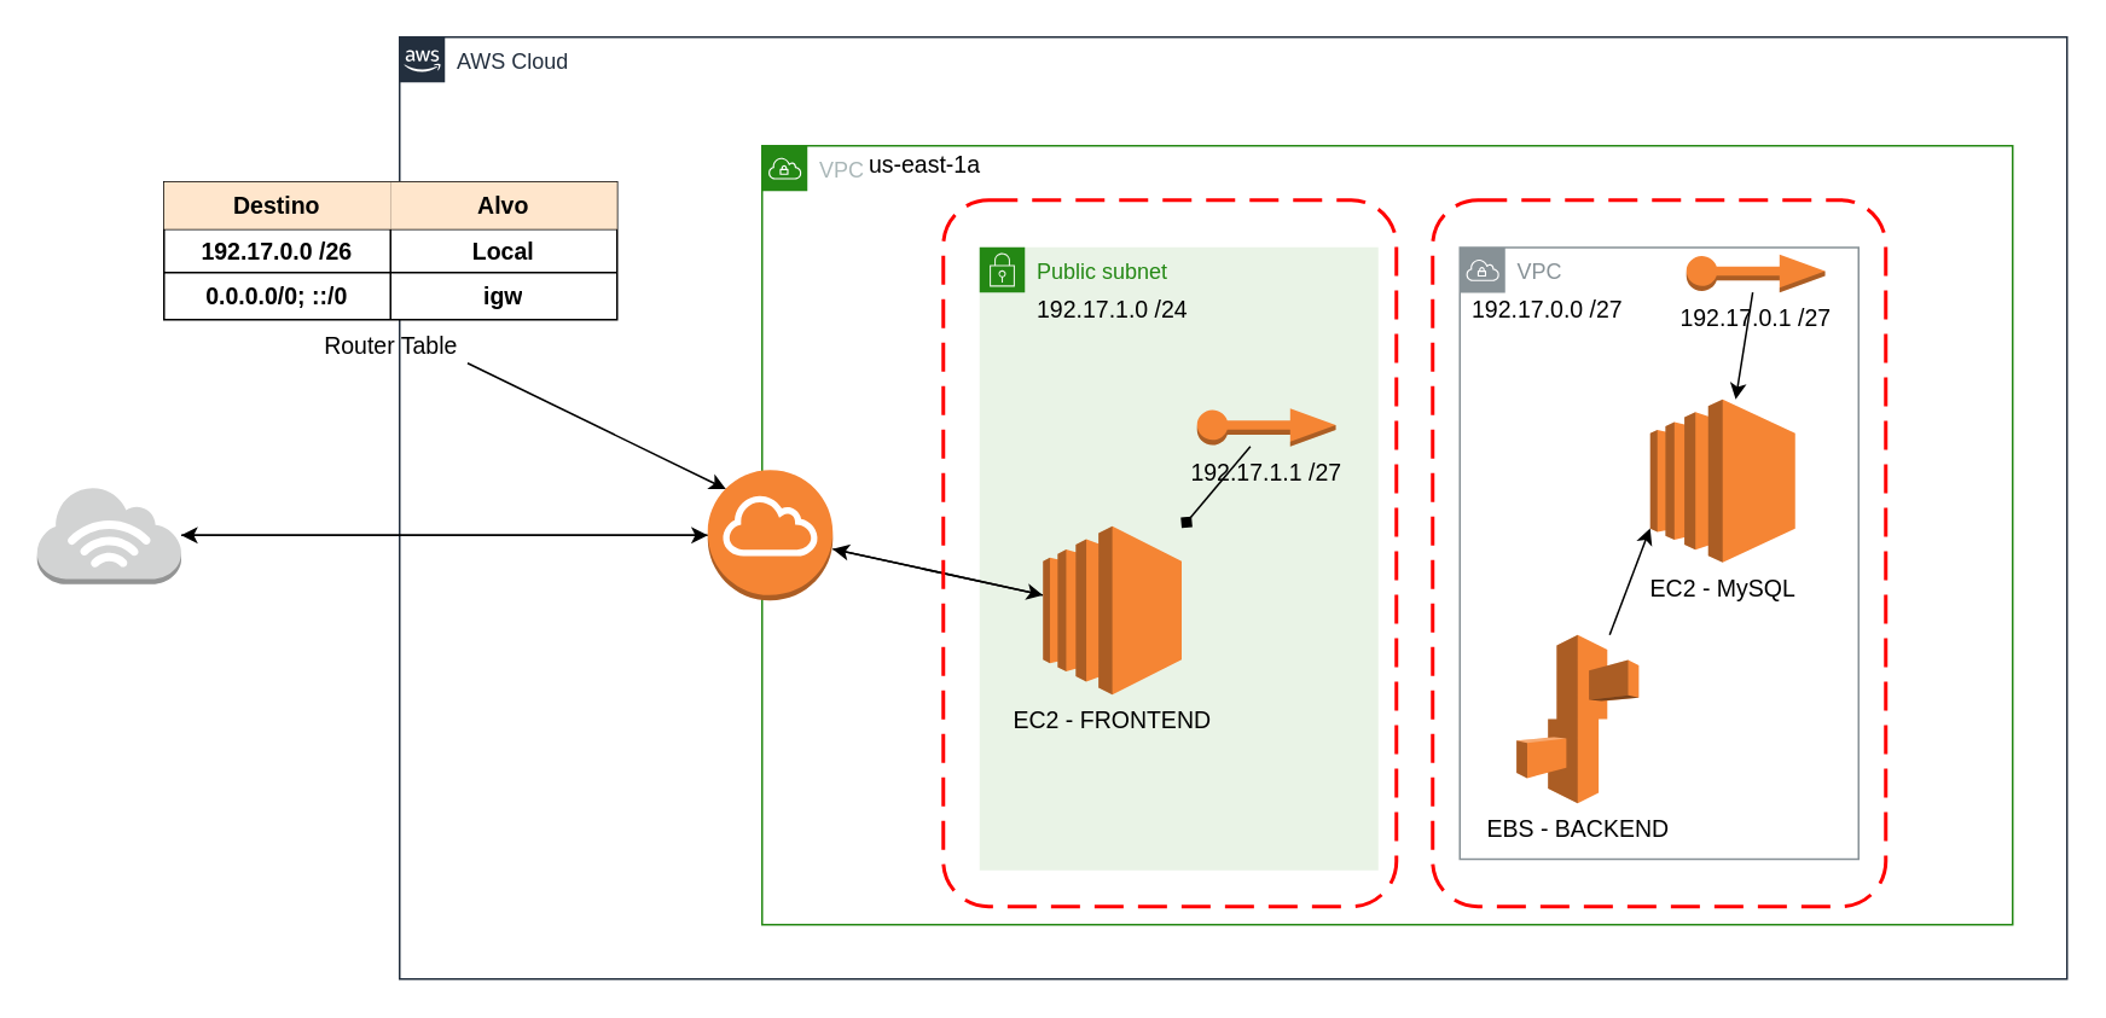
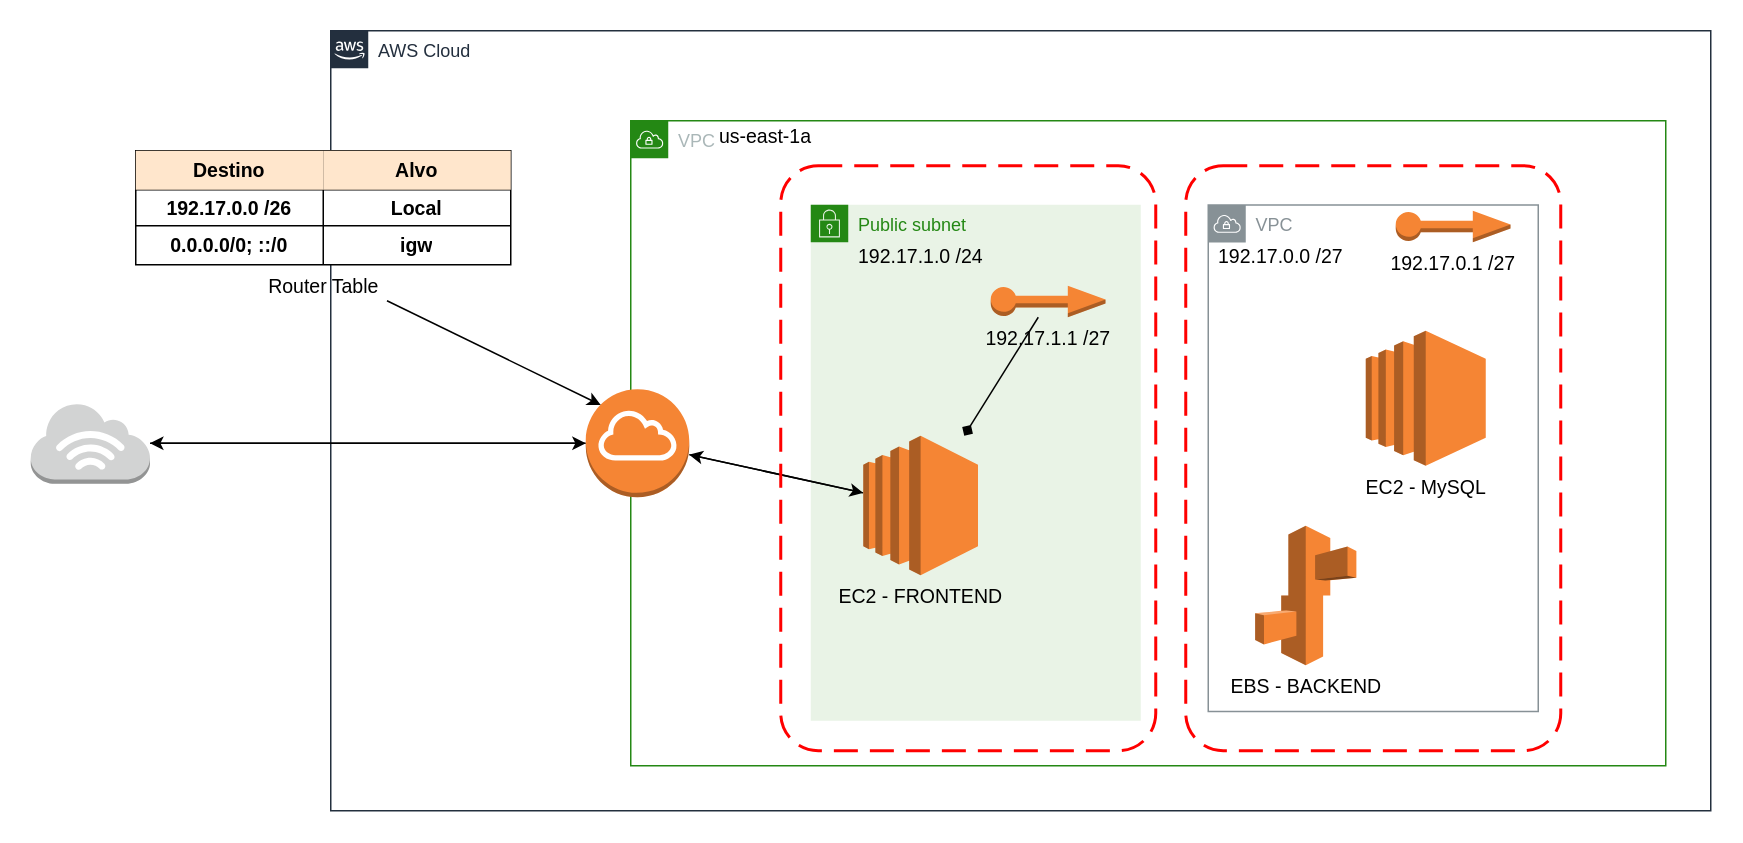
  <mxCell id="0" />
  <mxCell id="1" parent="0" />
  <mxCell id="2" value="Public subnet" style="points=[[0,0],[0.25,0],[0.5,0],[0.75,0],[1,0],[1,0.25],[1,0.5],[1,0.75],[1,1],[0.75,1],[0.5,1],[0.25,1],[0,1],[0,0.75],[0,0.5],[0,0.25]];outlineConnect=0;gradientColor=none;html=1;whiteSpace=wrap;fontSize=12;fontStyle=0;shape=mxgraph.aws4.group;grIcon=mxgraph.aws4.group_security_group;grStroke=0;strokeColor=#248814;fillColor=#E9F3E6;verticalAlign=top;align=left;spacingLeft=30;fontColor=#248814;dashed=0;" parent="1" vertex="1"><mxGeometry x="540" y="136" width="220" height="344" as="geometry" /></mxCell>
  <mxCell id="3" value="AWS Cloud" style="points=[[0,0],[0.25,0],[0.5,0],[0.75,0],[1,0],[1,0.25],[1,0.5],[1,0.75],[1,1],[0.75,1],[0.5,1],[0.25,1],[0,1],[0,0.75],[0,0.5],[0,0.25]];outlineConnect=0;gradientColor=none;html=1;whiteSpace=wrap;fontSize=12;fontStyle=0;shape=mxgraph.aws4.group;grIcon=mxgraph.aws4.group_aws_cloud_alt;strokeColor=#232F3E;fillColor=none;verticalAlign=top;align=left;spacingLeft=30;fontColor=#232F3E;dashed=0;labelBackgroundColor=#ffffff;" parent="1" vertex="1"><mxGeometry x="220" y="20" width="920" height="520" as="geometry" /></mxCell>
  <mxCell id="4" style="rounded=0;orthogonalLoop=1;jettySize=auto;html=1;" parent="1" source="5" target="9" edge="1"><mxGeometry relative="1" as="geometry" /></mxCell>
  <mxCell id="5" value="" style="outlineConnect=0;dashed=0;verticalLabelPosition=bottom;verticalAlign=top;align=center;html=1;shape=mxgraph.aws3.internet_3;fillColor=#D2D3D3;gradientColor=none;" parent="1" vertex="1"><mxGeometry x="20" y="268" width="79.5" height="54" as="geometry" /></mxCell>
  <mxCell id="6" value="VPC" style="points=[[0,0],[0.25,0],[0.5,0],[0.75,0],[1,0],[1,0.25],[1,0.5],[1,0.75],[1,1],[0.75,1],[0.5,1],[0.25,1],[0,1],[0,0.75],[0,0.5],[0,0.25]];outlineConnect=0;gradientColor=none;html=1;whiteSpace=wrap;fontSize=12;fontStyle=0;shape=mxgraph.aws4.group;grIcon=mxgraph.aws4.group_vpc;strokeColor=#248814;fillColor=none;verticalAlign=top;align=left;spacingLeft=30;fontColor=#AAB7B8;dashed=0;" parent="1" vertex="1"><mxGeometry x="420" y="80" width="690" height="430" as="geometry" /></mxCell>
  <mxCell id="7" style="edgeStyle=none;rounded=0;orthogonalLoop=1;jettySize=auto;html=1;" parent="1" source="9" target="5" edge="1"><mxGeometry relative="1" as="geometry" /></mxCell>
  <mxCell id="8" style="edgeStyle=none;rounded=0;orthogonalLoop=1;jettySize=auto;html=1;fontSize=13;" parent="1" source="9" target="30" edge="1"><mxGeometry relative="1" as="geometry" /></mxCell>
  <mxCell id="9" value="" style="outlineConnect=0;dashed=0;verticalLabelPosition=bottom;verticalAlign=top;align=center;html=1;shape=mxgraph.aws3.internet_gateway;fillColor=#F58534;gradientColor=none;" parent="1" vertex="1"><mxGeometry x="390" y="259" width="69" height="72" as="geometry" /></mxCell>
  <mxCell id="10" value="" style="group" parent="1" vertex="1" connectable="0"><mxGeometry x="90" y="100" width="250" height="100" as="geometry" /></mxCell>
  <mxCell id="11" value="" style="shape=table;startSize=0;container=1;collapsible=0;childLayout=tableLayout;fontStyle=1;fontSize=13;" parent="10" vertex="1"><mxGeometry width="250" height="76" as="geometry" /></mxCell>
  <mxCell id="12" value="" style="shape=partialRectangle;collapsible=0;dropTarget=0;pointerEvents=0;fillColor=none;top=0;left=0;bottom=0;right=0;points=[[0,0.5],[1,0.5]];portConstraint=eastwest;fontStyle=1;fontSize=13;" parent="11" vertex="1"><mxGeometry width="250" height="26" as="geometry" /></mxCell>
  <mxCell id="13" value="Destino" style="shape=partialRectangle;html=1;whiteSpace=wrap;connectable=0;overflow=hidden;fillColor=#ffe6cc;top=0;left=0;bottom=0;right=0;pointerEvents=1;strokeColor=#d79b00;fontStyle=1;fontSize=13;" parent="12" vertex="1"><mxGeometry width="125" height="26" as="geometry"><mxRectangle width="125" height="26" as="alternateBounds" /></mxGeometry></mxCell>
  <mxCell id="14" value="Alvo" style="shape=partialRectangle;html=1;whiteSpace=wrap;connectable=0;overflow=hidden;fillColor=#ffe6cc;top=0;left=0;bottom=0;right=0;pointerEvents=1;strokeColor=#d79b00;fontStyle=1;fontSize=13;" parent="12" vertex="1"><mxGeometry x="125" width="125" height="26" as="geometry"><mxRectangle width="125" height="26" as="alternateBounds" /></mxGeometry></mxCell>
  <mxCell id="15" value="" style="shape=partialRectangle;collapsible=0;dropTarget=0;pointerEvents=0;fillColor=none;top=0;left=0;bottom=0;right=0;points=[[0,0.5],[1,0.5]];portConstraint=eastwest;fontStyle=1;fontSize=13;" parent="11" vertex="1"><mxGeometry y="26" width="250" height="24" as="geometry" /></mxCell>
  <mxCell id="16" value="192.17.0.0 /26" style="shape=partialRectangle;html=1;whiteSpace=wrap;connectable=0;overflow=hidden;fillColor=none;top=0;left=0;bottom=0;right=0;pointerEvents=1;fontStyle=1;fontSize=13;" parent="15" vertex="1"><mxGeometry width="125" height="24" as="geometry"><mxRectangle width="125" height="24" as="alternateBounds" /></mxGeometry></mxCell>
  <mxCell id="17" value="Local" style="shape=partialRectangle;html=1;whiteSpace=wrap;connectable=0;overflow=hidden;fillColor=none;top=0;left=0;bottom=0;right=0;pointerEvents=1;fontStyle=1;fontSize=13;" parent="15" vertex="1"><mxGeometry x="125" width="125" height="24" as="geometry"><mxRectangle width="125" height="24" as="alternateBounds" /></mxGeometry></mxCell>
  <mxCell id="18" value="" style="shape=partialRectangle;collapsible=0;dropTarget=0;pointerEvents=0;fillColor=none;top=0;left=0;bottom=0;right=0;points=[[0,0.5],[1,0.5]];portConstraint=eastwest;fontStyle=1;fontSize=13;" parent="11" vertex="1"><mxGeometry y="50" width="250" height="26" as="geometry" /></mxCell>
  <mxCell id="19" value="0.0.0.0/0; ::/0" style="shape=partialRectangle;html=1;whiteSpace=wrap;connectable=0;overflow=hidden;fillColor=none;top=0;left=0;bottom=0;right=0;pointerEvents=1;fontStyle=1;fontSize=13;" parent="18" vertex="1"><mxGeometry width="125" height="26" as="geometry"><mxRectangle width="125" height="26" as="alternateBounds" /></mxGeometry></mxCell>
  <mxCell id="20" value="igw" style="shape=partialRectangle;html=1;whiteSpace=wrap;connectable=0;overflow=hidden;fillColor=none;top=0;left=0;bottom=0;right=0;pointerEvents=1;fontStyle=1;fontSize=13;" parent="18" vertex="1"><mxGeometry x="125" width="125" height="26" as="geometry"><mxRectangle width="125" height="26" as="alternateBounds" /></mxGeometry></mxCell>
  <mxCell id="21" value="Router Table" style="text;html=1;strokeColor=none;fillColor=none;align=center;verticalAlign=middle;whiteSpace=wrap;rounded=0;fontSize=13;" parent="10" vertex="1"><mxGeometry x="82.5" y="80" width="85" height="20" as="geometry" /></mxCell>
  <mxCell id="22" value="us-east-1a" style="text;html=1;strokeColor=none;fillColor=none;align=center;verticalAlign=middle;whiteSpace=wrap;rounded=0;fontSize=13;" parent="1" vertex="1"><mxGeometry x="470" y="80" width="80" height="20" as="geometry" /></mxCell>
  <mxCell id="23" style="edgeStyle=none;rounded=0;orthogonalLoop=1;jettySize=auto;html=1;exitX=1;exitY=1;exitDx=0;exitDy=0;entryX=0.145;entryY=0.145;entryDx=0;entryDy=0;entryPerimeter=0;fontSize=13;" parent="1" source="21" target="9" edge="1"><mxGeometry relative="1" as="geometry" /></mxCell>
  <mxCell id="24" style="edgeStyle=none;rounded=0;orthogonalLoop=1;jettySize=auto;html=1;fontSize=13;" parent="1" source="30" target="9" edge="1"><mxGeometry relative="1" as="geometry" /></mxCell>
  <mxCell id="25" value="" style="rounded=1;arcSize=10;dashed=1;strokeColor=#ff0000;fillColor=none;gradientColor=none;dashPattern=8 4;strokeWidth=2;fontSize=13;align=left;" parent="1" vertex="1"><mxGeometry x="790" y="110" width="250" height="390" as="geometry" /></mxCell>
  <mxCell id="26" value="VPC" style="sketch=0;outlineConnect=0;gradientColor=none;html=1;whiteSpace=wrap;fontSize=12;fontStyle=0;shape=mxgraph.aws4.group;grIcon=mxgraph.aws4.group_vpc;strokeColor=#879196;fillColor=none;verticalAlign=top;align=left;spacingLeft=30;fontColor=#879196;dashed=0;" parent="1" vertex="1"><mxGeometry x="805" y="136.159" width="220" height="337.683" as="geometry" /></mxCell>
  <mxCell id="27" value="" style="group" parent="1" vertex="1" connectable="0"><mxGeometry x="520" y="110" width="250" height="390" as="geometry" /></mxCell>
  <mxCell id="28" value="" style="rounded=1;arcSize=10;dashed=1;strokeColor=#ff0000;fillColor=none;gradientColor=none;dashPattern=8 4;strokeWidth=2;fontSize=13;" parent="27" vertex="1"><mxGeometry width="250" height="390" as="geometry" /></mxCell>
  <mxCell id="29" value="192.17.1.0 /24" style="text;html=1;strokeColor=none;fillColor=none;align=left;verticalAlign=middle;whiteSpace=wrap;rounded=0;fontSize=13;" parent="27" vertex="1"><mxGeometry x="50" y="50.98" width="120" height="19.024" as="geometry" /></mxCell>
  <mxCell id="30" value="EC2 - FRONTEND" style="outlineConnect=0;dashed=0;verticalLabelPosition=bottom;verticalAlign=top;align=center;html=1;shape=mxgraph.aws3.ec2;fillColor=#F58534;gradientColor=none;fontSize=13;" parent="27" vertex="1"><mxGeometry x="55" y="180" width="76.5" height="93" as="geometry" /></mxCell>
- <mxCell id="31" value="192.17.1.1 /27" style="outlineConnect=0;dashed=0;verticalLabelPosition=bottom;verticalAlign=top;align=center;html=1;shape=mxgraph.aws3.elastic_ip;fillColor=#F58534;gradientColor=none;fontSize=13;" parent="27" vertex="1"><mxGeometry x="140" y="115" width="76.5" height="21" as="geometry" /></mxCell>
+ <mxCell id="31" value="192.17.1.1 /27" style="outlineConnect=0;dashed=0;verticalLabelPosition=bottom;verticalAlign=top;align=center;html=1;shape=mxgraph.aws3.elastic_ip;fillColor=#F58534;gradientColor=none;fontSize=13;" parent="27" vertex="1"><mxGeometry x="140" y="80" width="76.5" height="21" as="geometry" /></mxCell>
  <mxCell id="32" style="edgeStyle=none;rounded=0;orthogonalLoop=1;jettySize=auto;html=1;fontSize=13;endArrow=diamond;" parent="27" source="31" target="30" edge="1"><mxGeometry x="530" y="-760" as="geometry" /></mxCell>
  <mxCell id="33" value="EC2 - MySQL" style="outlineConnect=0;dashed=0;verticalLabelPosition=bottom;verticalAlign=top;align=center;html=1;shape=mxgraph.aws3.ec2;fillColor=#F58534;gradientColor=none;fontSize=13;" parent="1" vertex="1"><mxGeometry x="910" y="220" width="80" height="90" as="geometry" /></mxCell>
- <mxCell id="34" style="edgeStyle=none;rounded=0;orthogonalLoop=1;jettySize=auto;html=1;entryX=0;entryY=0.79;entryDx=0;entryDy=0;entryPerimeter=0;fontSize=13;" parent="1" source="35" target="33" edge="1"><mxGeometry relative="1" as="geometry" /></mxCell>
  <mxCell id="35" value="EBS - BACKEND" style="outlineConnect=0;dashed=0;verticalLabelPosition=bottom;verticalAlign=top;align=center;html=1;shape=mxgraph.aws3.elastic_beanstalk;fillColor=#F58534;gradientColor=none;fontSize=13;" parent="1" vertex="1"><mxGeometry x="836.25" y="350" width="67.5" height="93" as="geometry" /></mxCell>
  <mxCell id="36" value="192.17.0.0 /27" style="text;html=1;strokeColor=none;fillColor=none;align=left;verticalAlign=middle;whiteSpace=wrap;rounded=0;fontSize=13;" parent="1" vertex="1"><mxGeometry x="810" y="160.98" width="120" height="19.024" as="geometry" /></mxCell>
- <mxCell id="37" style="edgeStyle=none;rounded=0;orthogonalLoop=1;jettySize=auto;html=1;fontSize=13;" parent="1" source="38" target="33" edge="1"><mxGeometry relative="1" as="geometry" /></mxCell>
  <mxCell id="38" value="192.17.0.1 /27" style="outlineConnect=0;dashed=0;verticalLabelPosition=bottom;verticalAlign=top;align=center;html=1;shape=mxgraph.aws3.elastic_ip;fillColor=#F58534;gradientColor=none;fontSize=13;" parent="1" vertex="1"><mxGeometry x="930" y="139.98" width="76.5" height="21" as="geometry" /></mxCell>
